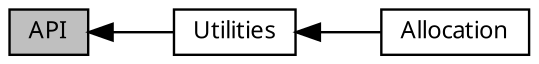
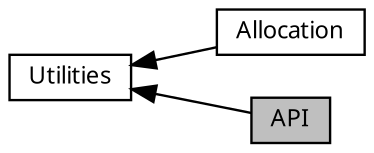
  digraph {
    rankdir=LR
    node [color=black fontname=Mononoki fontsize=10 shape=box]
    edge [dir=back fontname=Mononoki fontsize=10 labelfontname=Mononoki labelfontsize=10 shape=plaintext style=solid]
    n1 [height=0.2 label=Utilities width=0.4]
    n2 [height=0.2 label=Allocation width=0.4]
    n3 [fillcolor=grey75 fontcolor=black height=0.2 label=API style=filled width=0.4]
    n1 -> n2
-   n3 -> n1
+   n1 -> n3
  }
